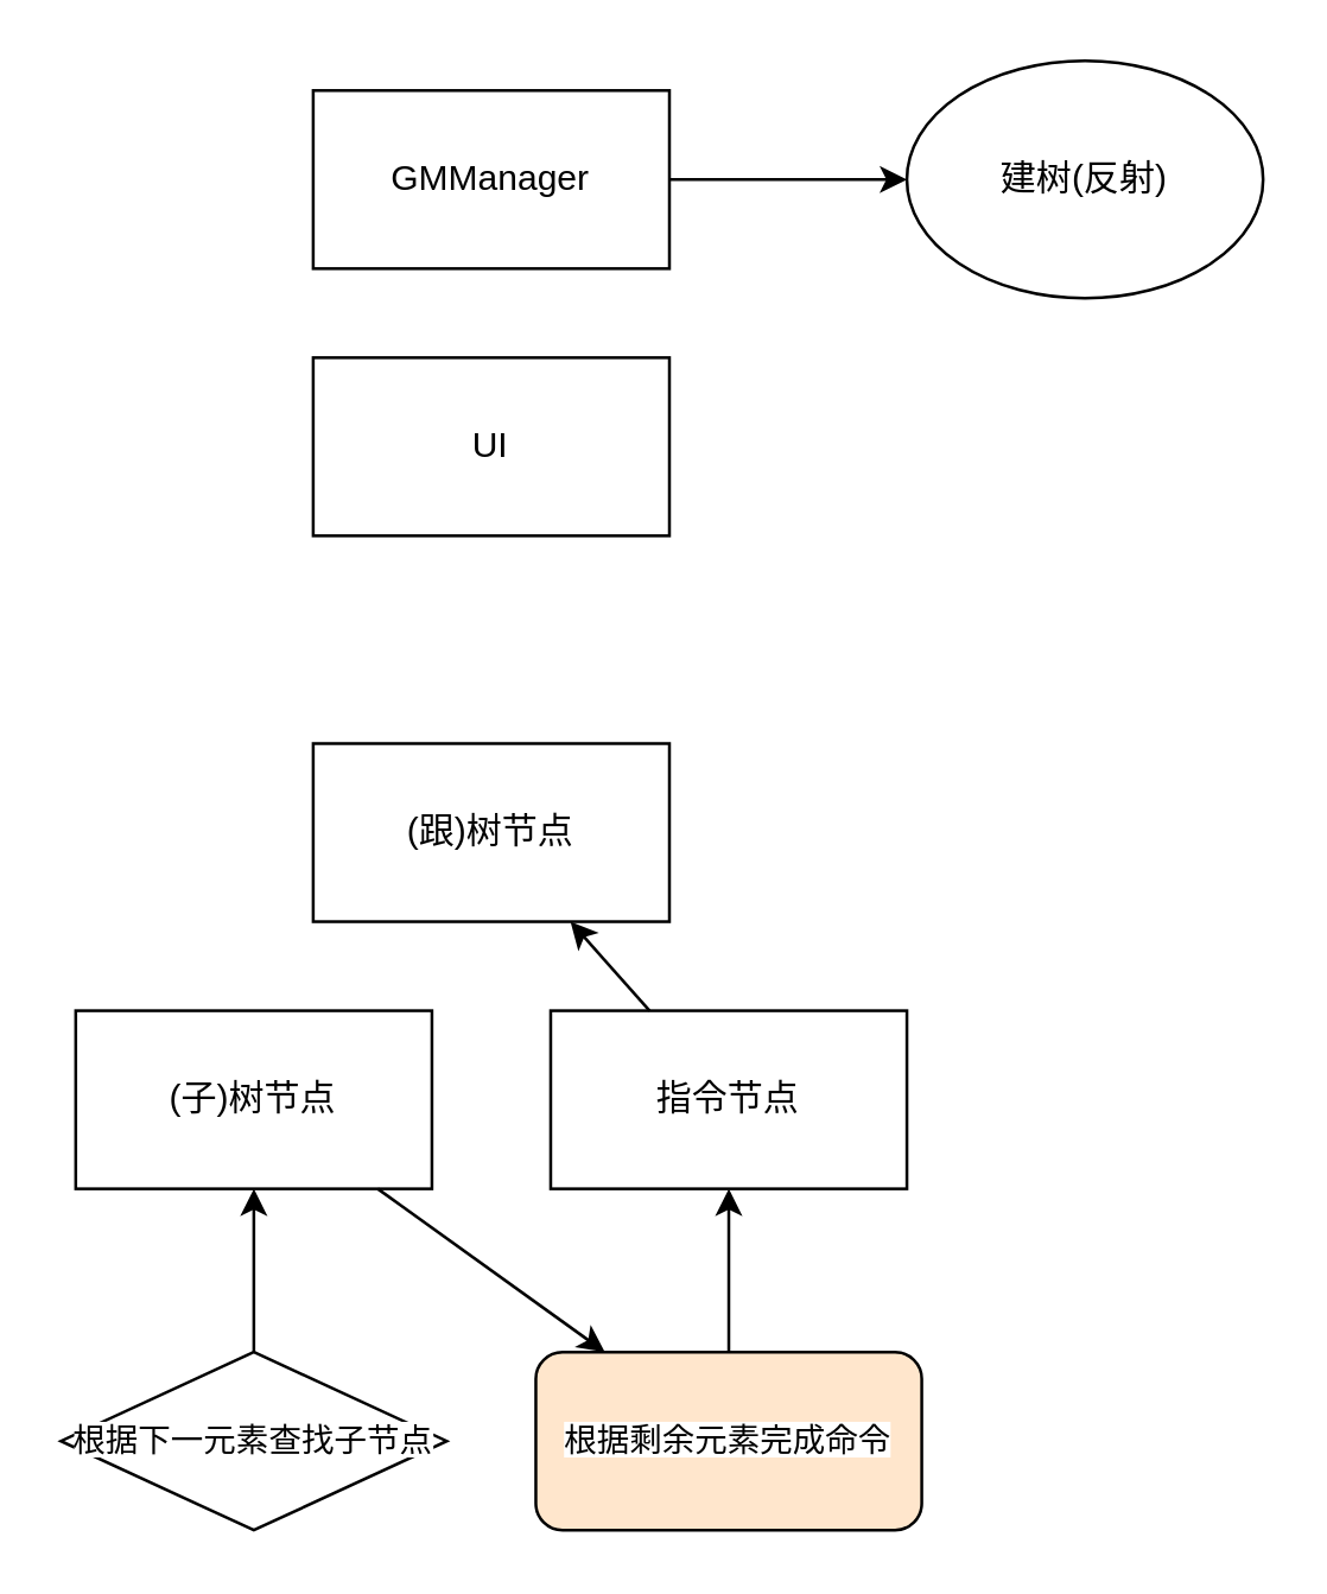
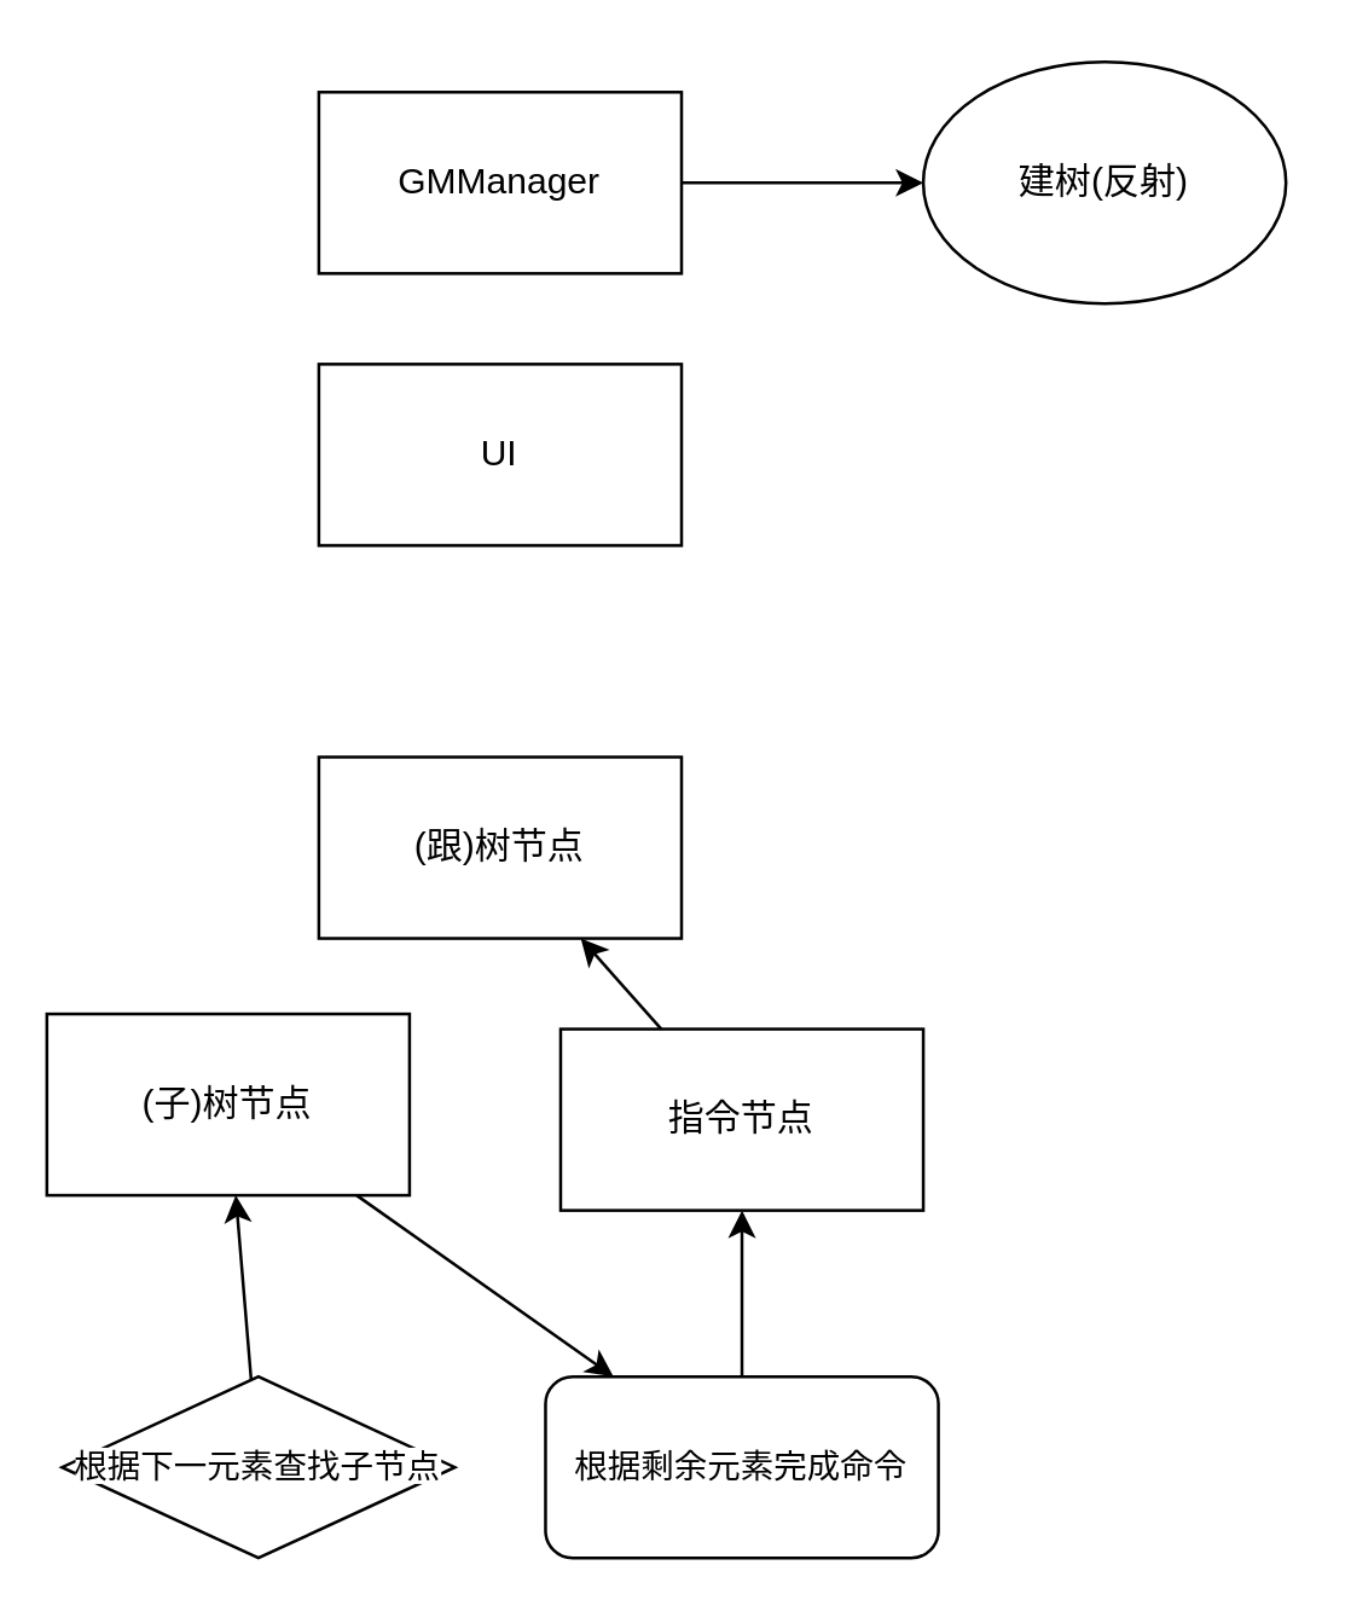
  <mxCell id="0" />
  <mxCell id="1" parent="0" />
  <mxCell id="2" value="UI" style="rounded=0;whiteSpace=wrap;html=1;" vertex="1" parent="1"><mxGeometry x="105" y="120" width="120" height="60" as="geometry" /></mxCell>
  <mxCell id="3" value="(跟)树节点" style="rounded=0;whiteSpace=wrap;html=1;" vertex="1" parent="1"><mxGeometry x="105" y="250" width="120" height="60" as="geometry" /></mxCell>
- <mxCell id="4" value="(子)树节点" style="rounded=0;whiteSpace=wrap;html=1;" vertex="1" parent="1"><mxGeometry x="25" y="340" width="120" height="60" as="geometry" /></mxCell>
+ <mxCell id="4" value="(子)树节点" style="rounded=0;whiteSpace=wrap;html=1;" vertex="1" parent="1"><mxGeometry x="15" y="335" width="120" height="60" as="geometry" /></mxCell>
  <mxCell id="5" value="指令节点" style="rounded=0;whiteSpace=wrap;html=1;" vertex="1" parent="1"><mxGeometry x="185" y="340" width="120" height="60" as="geometry" /></mxCell>
  <mxCell id="6" value="" style="endArrow=classic;html=1;rounded=0;" edge="1" parent="1" source="4" target="13"><mxGeometry width="50" height="50" relative="1" as="geometry"><mxPoint x="5" y="330" as="sourcePoint" /><mxPoint x="55" y="280" as="targetPoint" /></mxGeometry></mxCell>
  <mxCell id="7" value="" style="endArrow=classic;html=1;rounded=0;" edge="1" parent="1" source="5" target="3"><mxGeometry width="50" height="50" relative="1" as="geometry"><mxPoint x="126" y="360" as="sourcePoint" /><mxPoint x="154" y="320" as="targetPoint" /></mxGeometry></mxCell>
  <mxCell id="8" value="GMManager" style="rounded=0;whiteSpace=wrap;html=1;" vertex="1" parent="1"><mxGeometry x="105" y="30" width="120" height="60" as="geometry" /></mxCell>
  <mxCell id="9" value="" style="endArrow=classic;html=1;rounded=0;" edge="1" parent="1" source="8" target="10"><mxGeometry width="50" height="50" relative="1" as="geometry"><mxPoint x="355" y="70" as="sourcePoint" /><mxPoint x="345" y="50" as="targetPoint" /></mxGeometry></mxCell>
  <mxCell id="10" value="建树(反射)" style="ellipse;whiteSpace=wrap;html=1;" vertex="1" parent="1"><mxGeometry x="305" y="20" width="120" height="80" as="geometry" /></mxCell>
  <mxCell id="11" value="&lt;span style=&quot;font-size: 11px; text-wrap: nowrap; background-color: rgb(255, 255, 255);&quot;&gt;根据下一元素查找子节点&lt;/span&gt;" style="rhombus;whiteSpace=wrap;html=1;" vertex="1" parent="1"><mxGeometry x="20" y="455" width="130" height="60" as="geometry" /></mxCell>
  <mxCell id="12" value="" style="endArrow=classic;html=1;rounded=0;" edge="1" parent="1" source="11" target="4"><mxGeometry width="50" height="50" relative="1" as="geometry"><mxPoint x="-55" y="480" as="sourcePoint" /><mxPoint x="-5" y="430" as="targetPoint" /></mxGeometry></mxCell>
- <mxCell id="13" value="&lt;span style=&quot;font-size: 11px; text-wrap: nowrap; background-color: rgb(255, 255, 255);&quot;&gt;根据剩余元素完成命令&lt;/span&gt;" style="rounded=1;whiteSpace=wrap;html=1;fillColor=#ffe6cc;" vertex="1" parent="1"><mxGeometry x="180" y="455" width="130" height="60" as="geometry" /></mxCell>
+ <mxCell id="13" value="&lt;span style=&quot;font-size: 11px; text-wrap: nowrap; background-color: rgb(255, 255, 255);&quot;&gt;根据剩余元素完成命令&lt;/span&gt;" style="rounded=1;whiteSpace=wrap;html=1;" vertex="1" parent="1"><mxGeometry x="180" y="455" width="130" height="60" as="geometry" /></mxCell>
  <mxCell id="14" value="" style="endArrow=classic;html=1;rounded=0;" edge="1" parent="1" source="13" target="5"><mxGeometry width="50" height="50" relative="1" as="geometry"><mxPoint x="95" y="465" as="sourcePoint" /><mxPoint x="95" y="410" as="targetPoint" /></mxGeometry></mxCell>
